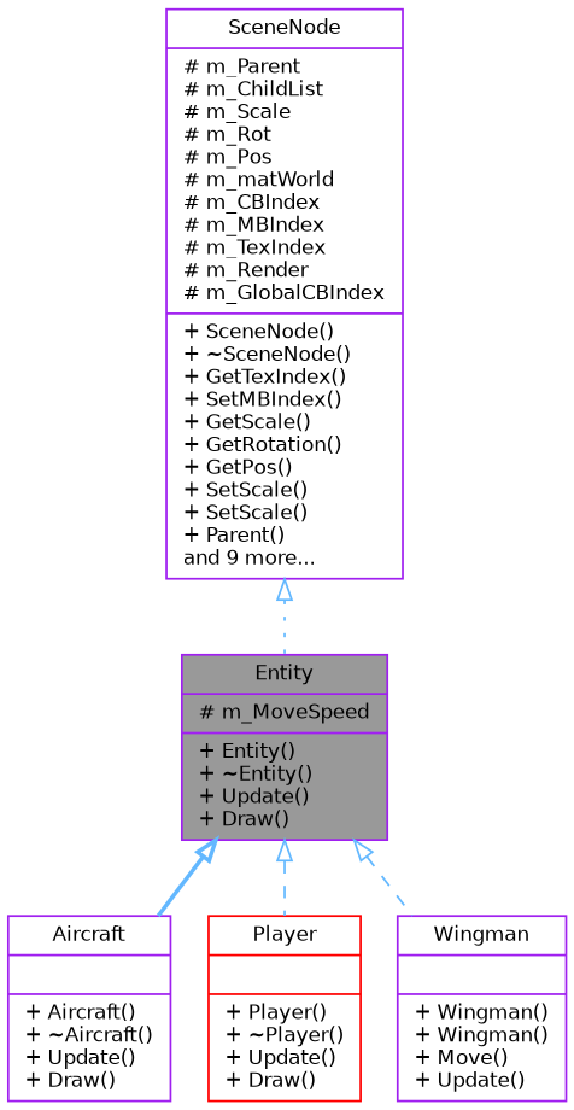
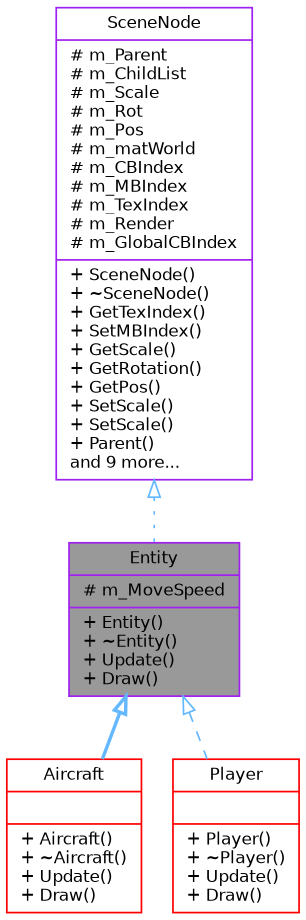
  digraph {
    node [color=purple fillcolor=white fontname=Helvetica fontsize=10 shape=record style=filled]
    edge [arrowtail=onormal color=steelblue1 dir=back fontname=Helvetica fontsize=10 labelfontname=Helvetica labelfontsize=10 style=dashed]
    n1 [fillcolor=grey60 fontcolor=black height=0.2 label="{Entity\n|# m_MoveSpeed\l|+ Entity()\l+ ~Entity()\l+ Update()\l+ Draw()\l}" width=0.4]
-   n2 [height=0.2 label="{Aircraft\n||+ Aircraft()\l+ ~Aircraft()\l+ Update()\l+ Draw()\l}" width=0.4]
+   n2 [color=red height=0.2 label="{Aircraft\n||+ Aircraft()\l+ ~Aircraft()\l+ Update()\l+ Draw()\l}" width=0.4]
    n3 [color=red height=0.2 label="{Player\n||+ Player()\l+ ~Player()\l+ Update()\l+ Draw()\l}" width=0.4]
-   n4 [height=0.2 label="{Wingman\n||+ Wingman()\l+ Wingman()\l+ Move()\l+ Update()\l}" width=0.4]
    n5 [height=0.2 label="{SceneNode\n|# m_Parent\l# m_ChildList\l# m_Scale\l# m_Rot\l# m_Pos\l# m_matWorld\l# m_CBIndex\l# m_MBIndex\l# m_TexIndex\l# m_Render\l# m_GlobalCBIndex\l|+ SceneNode()\l+ ~SceneNode()\l+ GetTexIndex()\l+ SetMBIndex()\l+ GetScale()\l+ GetRotation()\l+ GetPos()\l+ SetScale()\l+ SetScale()\l+ Parent()\land 9 more...\l}" width=0.4]
    n1 -> n2 [style=bold]
    n1 -> n3
-   n1 -> n4
    n5 -> n1 [style=dotted]
  }
